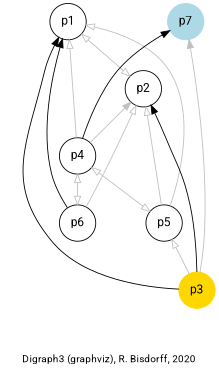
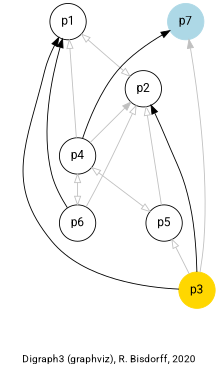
  digraph {
    fontname=Roboto
    fontsize=12
    label="\nDigraph3 (graphviz), R. Bisdorff, 2020"
    node [fontname=Roboto shape=circle]
    edge [color=grey dir=back fontname=Roboto]
    n1 [color=gold label=p3 style=filled]
    n2 [color=lightblue label=p7 style=filled]
    n3 [label=p5]
    n4 [label=p1]
    n5 [label=p2]
    n6 [label=p4]
    n7 [label=p6]
    subgraph sub_1 {
      rank=max
      n1
    }
    subgraph sub_2 {
      rank=min
      n2
    }
    n1 -> n2 [arrowhead=normal dir=forward]
    n1 -> n3 [arrowhead=empty dir=forward]
    n4 -> n1 [color=black]
-   n4 -> n3 [arrowtail=empty]
    n4 -> n5 [arrowhead=empty arrowtail=empty dir=both]
    n4 -> n6 [arrowtail=empty]
    n4 -> n7 [color=black]
    n5 -> n1 [color=black]
    n5 -> n3 [arrowtail=empty]
    n5 -> n6
    n5 -> n7 [arrowtail=empty]
    n6 -> n2 [color=black dir=forward]
    n6 -> n3 [arrowhead=empty arrowtail=empty dir=both]
    n6 -> n7 [arrowhead=empty arrowtail=empty dir=both]
  }
